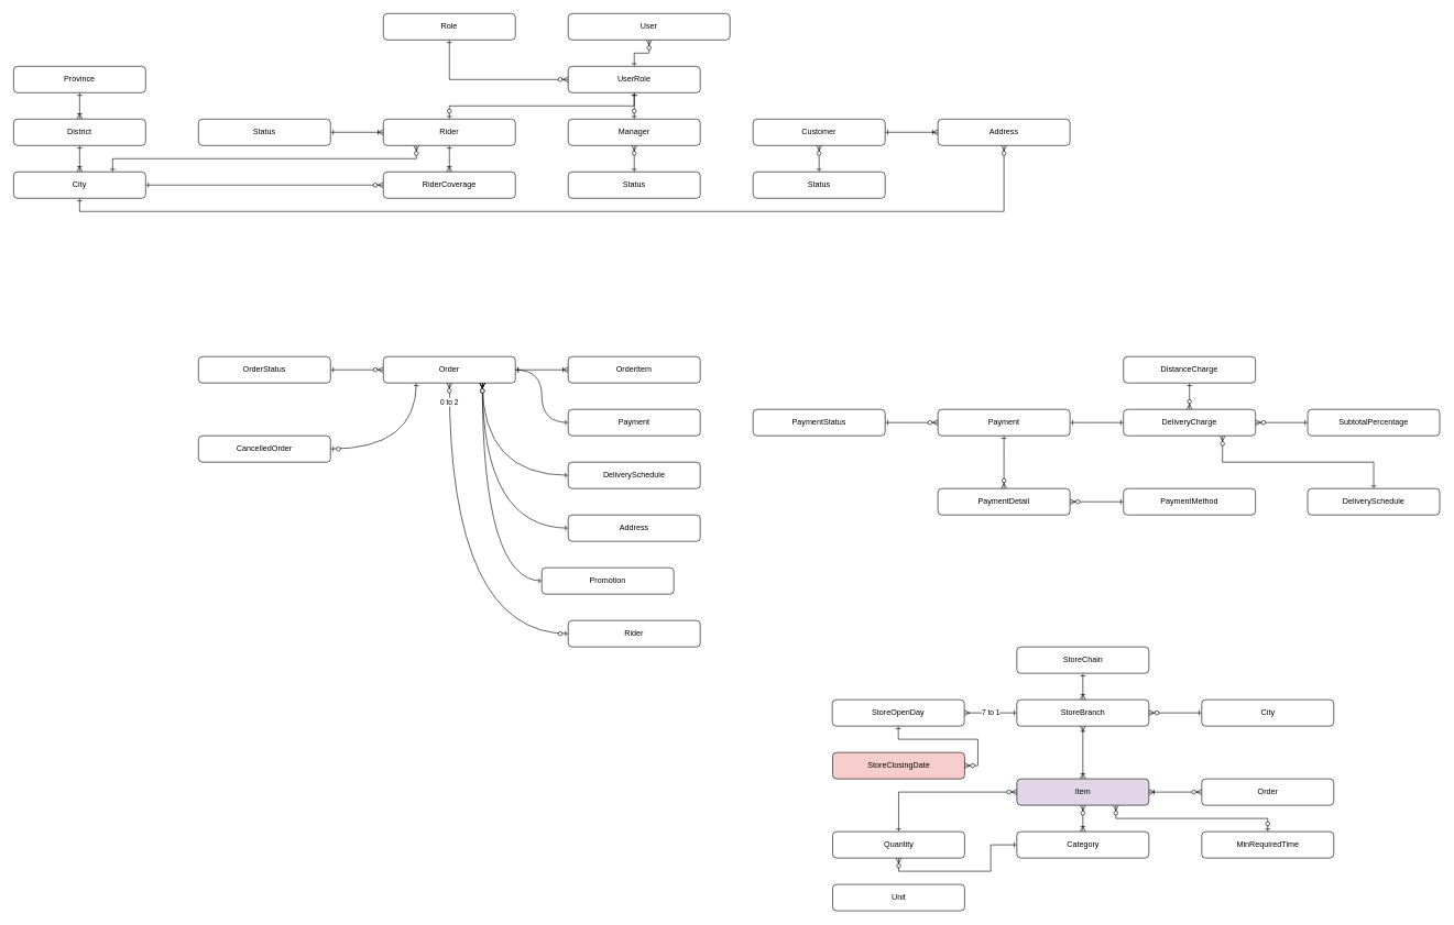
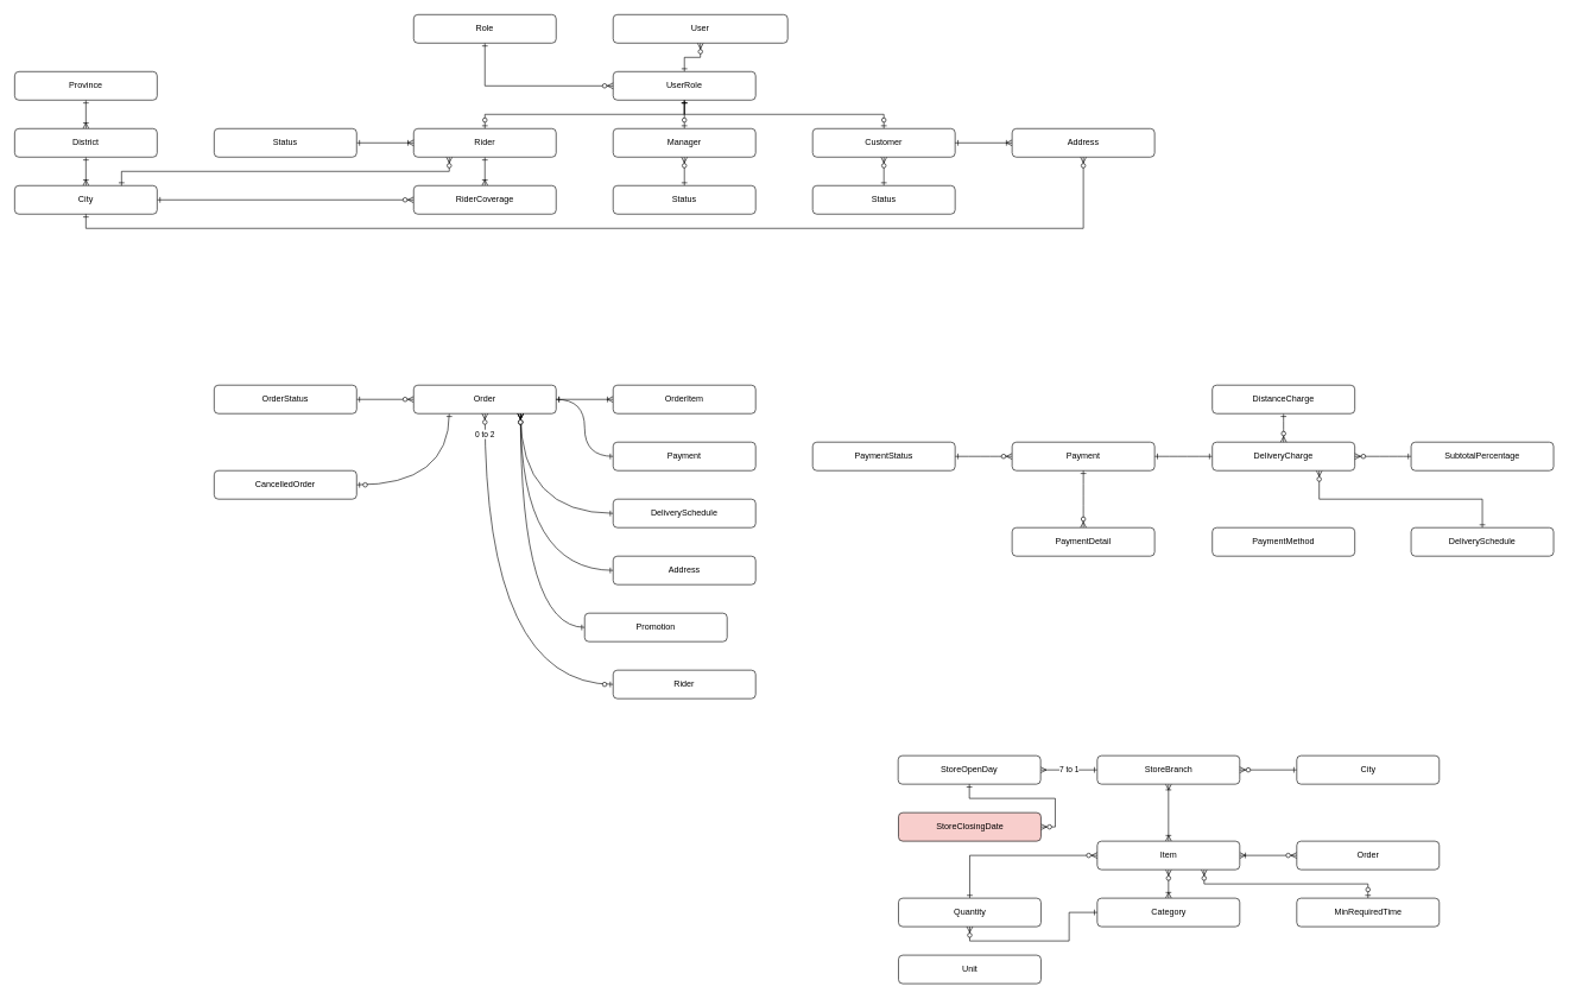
  <mxCell id="0" />
  <mxCell id="1" parent="0" />
  <mxCell id="2" style="edgeStyle=orthogonalEdgeStyle;rounded=0;orthogonalLoop=1;jettySize=auto;html=1;entryX=0.5;entryY=0;entryDx=0;entryDy=0;startArrow=ERone;startFill=0;endArrow=ERoneToMany;endFill=0;" parent="1" source="3" target="5" edge="1"><mxGeometry relative="1" as="geometry" /></mxCell>
  <mxCell id="3" value="Province" style="rounded=1;whiteSpace=wrap;html=1;" parent="1" vertex="1"><mxGeometry x="20" y="100" width="200" height="40" as="geometry" /></mxCell>
  <mxCell id="4" style="edgeStyle=orthogonalEdgeStyle;rounded=0;orthogonalLoop=1;jettySize=auto;html=1;exitX=0.5;exitY=1;exitDx=0;exitDy=0;entryX=0.5;entryY=0;entryDx=0;entryDy=0;startArrow=ERone;startFill=0;endArrow=ERoneToMany;endFill=0;" parent="1" source="5" target="7" edge="1"><mxGeometry relative="1" as="geometry" /></mxCell>
  <mxCell id="5" value="District" style="rounded=1;whiteSpace=wrap;html=1;" parent="1" vertex="1"><mxGeometry x="20" y="180" width="200" height="40" as="geometry" /></mxCell>
  <mxCell id="6" style="edgeStyle=orthogonalEdgeStyle;rounded=0;orthogonalLoop=1;jettySize=auto;html=1;exitX=1;exitY=0.5;exitDx=0;exitDy=0;entryX=0;entryY=0.5;entryDx=0;entryDy=0;startArrow=ERone;startFill=0;endArrow=ERzeroToMany;endFill=1;" parent="1" source="7" target="23" edge="1"><mxGeometry relative="1" as="geometry" /></mxCell>
  <mxCell id="7" value="City" style="rounded=1;whiteSpace=wrap;html=1;" parent="1" vertex="1"><mxGeometry x="20" y="260" width="200" height="40" as="geometry" /></mxCell>
  <mxCell id="8" style="edgeStyle=orthogonalEdgeStyle;rounded=0;orthogonalLoop=1;jettySize=auto;html=1;exitX=0.5;exitY=1;exitDx=0;exitDy=0;entryX=0.5;entryY=0;entryDx=0;entryDy=0;startArrow=ERzeroToMany;startFill=1;endArrow=ERone;endFill=0;" parent="1" source="9" target="13" edge="1"><mxGeometry relative="1" as="geometry" /></mxCell>
  <mxCell id="9" value="User" style="rounded=1;whiteSpace=wrap;html=1;" parent="1" vertex="1"><mxGeometry x="860" y="20" width="245" height="40" as="geometry" /></mxCell>
  <mxCell id="10" style="edgeStyle=orthogonalEdgeStyle;rounded=0;orthogonalLoop=1;jettySize=auto;html=1;exitX=0.5;exitY=1;exitDx=0;exitDy=0;entryX=0.5;entryY=0;entryDx=0;entryDy=0;startArrow=ERone;startFill=0;endArrow=ERzeroToOne;endFill=1;" parent="1" source="13" target="18" edge="1"><mxGeometry relative="1" as="geometry" /></mxCell>
  <mxCell id="11" style="edgeStyle=orthogonalEdgeStyle;rounded=0;orthogonalLoop=1;jettySize=auto;html=1;exitX=0.5;exitY=1;exitDx=0;exitDy=0;entryX=0.5;entryY=0;entryDx=0;entryDy=0;startArrow=ERone;startFill=0;endArrow=ERzeroToOne;endFill=1;" parent="1" source="13" target="15" edge="1"><mxGeometry relative="1" as="geometry" /></mxCell>
+ <mxCell id="12" style="edgeStyle=orthogonalEdgeStyle;rounded=0;orthogonalLoop=1;jettySize=auto;html=1;exitX=0.5;exitY=1;exitDx=0;exitDy=0;startArrow=ERone;startFill=0;endArrow=ERzeroToOne;endFill=1;entryX=0.5;entryY=0;entryDx=0;entryDy=0;" parent="1" source="13" target="20" edge="1"><mxGeometry relative="1" as="geometry"><mxPoint x="1140" y="160" as="targetPoint" /></mxGeometry></mxCell>
  <mxCell id="13" value="UserRole" style="rounded=1;whiteSpace=wrap;html=1;" parent="1" vertex="1"><mxGeometry x="860" y="100" width="200" height="40" as="geometry" /></mxCell>
  <mxCell id="14" style="edgeStyle=orthogonalEdgeStyle;rounded=0;orthogonalLoop=1;jettySize=auto;html=1;exitX=0.5;exitY=1;exitDx=0;exitDy=0;entryX=0.5;entryY=0;entryDx=0;entryDy=0;startArrow=ERzeroToMany;startFill=1;endArrow=ERone;endFill=0;" parent="1" source="15" target="26" edge="1"><mxGeometry relative="1" as="geometry" /></mxCell>
  <mxCell id="15" value="Manager" style="rounded=1;whiteSpace=wrap;html=1;" parent="1" vertex="1"><mxGeometry x="860" y="180" width="200" height="40" as="geometry" /></mxCell>
  <mxCell id="16" style="edgeStyle=orthogonalEdgeStyle;rounded=0;orthogonalLoop=1;jettySize=auto;html=1;exitX=0.5;exitY=1;exitDx=0;exitDy=0;entryX=0.5;entryY=0;entryDx=0;entryDy=0;startArrow=ERone;startFill=0;endArrow=ERoneToMany;endFill=0;" parent="1" source="18" target="23" edge="1"><mxGeometry relative="1" as="geometry" /></mxCell>
  <mxCell id="17" style="edgeStyle=orthogonalEdgeStyle;rounded=0;orthogonalLoop=1;jettySize=auto;html=1;exitX=0.25;exitY=1;exitDx=0;exitDy=0;entryX=0.75;entryY=0;entryDx=0;entryDy=0;startArrow=ERzeroToMany;startFill=1;endArrow=ERone;endFill=0;" parent="1" source="18" target="7" edge="1"><mxGeometry relative="1" as="geometry" /></mxCell>
  <mxCell id="18" value="Rider" style="rounded=1;whiteSpace=wrap;html=1;" parent="1" vertex="1"><mxGeometry x="580" y="180" width="200" height="40" as="geometry" /></mxCell>
  <mxCell id="19" style="edgeStyle=orthogonalEdgeStyle;rounded=0;orthogonalLoop=1;jettySize=auto;html=1;exitX=0.5;exitY=1;exitDx=0;exitDy=0;entryX=0.5;entryY=0;entryDx=0;entryDy=0;startArrow=ERzeroToMany;startFill=1;endArrow=ERone;endFill=0;" parent="1" source="20" target="27" edge="1"><mxGeometry relative="1" as="geometry" /></mxCell>
  <mxCell id="20" value="Customer" style="rounded=1;whiteSpace=wrap;html=1;" parent="1" vertex="1"><mxGeometry x="1140" y="180" width="200" height="40" as="geometry" /></mxCell>
  <mxCell id="21" style="edgeStyle=orthogonalEdgeStyle;rounded=0;orthogonalLoop=1;jettySize=auto;html=1;exitX=0.5;exitY=1;exitDx=0;exitDy=0;entryX=0;entryY=0.5;entryDx=0;entryDy=0;startArrow=ERone;startFill=0;endArrow=ERzeroToMany;endFill=1;" parent="1" source="22" target="13" edge="1"><mxGeometry relative="1" as="geometry" /></mxCell>
  <mxCell id="22" value="Role" style="rounded=1;whiteSpace=wrap;html=1;" parent="1" vertex="1"><mxGeometry x="580" width="200" height="40" as="geometry" y="20" /></mxCell>
  <mxCell id="23" value="RiderCoverage" style="rounded=1;whiteSpace=wrap;html=1;" parent="1" vertex="1"><mxGeometry x="580" y="260" width="200" height="40" as="geometry" /></mxCell>
  <mxCell id="24" style="edgeStyle=orthogonalEdgeStyle;rounded=0;orthogonalLoop=1;jettySize=auto;html=1;exitX=1;exitY=0.5;exitDx=0;exitDy=0;entryX=0;entryY=0.5;entryDx=0;entryDy=0;startArrow=ERone;startFill=0;endArrow=ERoneToMany;endFill=0;" parent="1" source="25" target="18" edge="1"><mxGeometry relative="1" as="geometry" /></mxCell>
  <mxCell id="25" value="Status" style="rounded=1;whiteSpace=wrap;html=1;" parent="1" vertex="1"><mxGeometry x="300" y="180" width="200" height="40" as="geometry" /></mxCell>
  <mxCell id="26" value="Status" style="rounded=1;whiteSpace=wrap;html=1;" parent="1" vertex="1"><mxGeometry x="860" y="260" width="200" height="40" as="geometry" /></mxCell>
  <mxCell id="27" value="Status" style="rounded=1;whiteSpace=wrap;html=1;" parent="1" vertex="1"><mxGeometry x="1140" y="260" width="200" height="40" as="geometry" /></mxCell>
  <mxCell id="28" style="edgeStyle=orthogonalEdgeStyle;rounded=0;orthogonalLoop=1;jettySize=auto;html=1;exitX=0;exitY=0.5;exitDx=0;exitDy=0;entryX=1;entryY=0.5;entryDx=0;entryDy=0;startArrow=ERoneToMany;startFill=0;endArrow=ERone;endFill=0;" parent="1" source="30" target="20" edge="1"><mxGeometry relative="1" as="geometry" /></mxCell>
  <mxCell id="29" style="edgeStyle=orthogonalEdgeStyle;rounded=0;orthogonalLoop=1;jettySize=auto;html=1;exitX=0.5;exitY=1;exitDx=0;exitDy=0;startArrow=ERzeroToMany;startFill=1;endArrow=ERone;endFill=0;entryX=0.5;entryY=1;entryDx=0;entryDy=0;" parent="1" source="30" target="7" edge="1"><mxGeometry relative="1" as="geometry"><mxPoint x="720" y="400" as="targetPoint" /></mxGeometry></mxCell>
  <mxCell id="30" value="Address" style="rounded=1;whiteSpace=wrap;html=1;" parent="1" vertex="1"><mxGeometry x="1420" y="180" width="200" height="40" as="geometry" /></mxCell>
  <mxCell id="31" style="edgeStyle=orthogonalEdgeStyle;rounded=0;orthogonalLoop=1;jettySize=auto;html=1;exitX=0;exitY=0.5;exitDx=0;exitDy=0;entryX=1;entryY=0.5;entryDx=0;entryDy=0;startArrow=ERzeroToMany;startFill=1;endArrow=ERone;endFill=0;" parent="1" source="34" target="35" edge="1"><mxGeometry relative="1" as="geometry" /></mxCell>
  <mxCell id="32" style="edgeStyle=orthogonalEdgeStyle;curved=1;rounded=0;orthogonalLoop=1;jettySize=auto;html=1;entryX=0;entryY=0.5;entryDx=0;entryDy=0;startArrow=ERzeroToMany;startFill=1;endArrow=ERone;endFill=0;exitX=0.75;exitY=1;exitDx=0;exitDy=0;" parent="1" source="34" target="42" edge="1"><mxGeometry relative="1" as="geometry"><mxPoint x="680" y="590" as="sourcePoint" /></mxGeometry></mxCell>
  <mxCell id="33" style="edgeStyle=orthogonalEdgeStyle;curved=1;rounded=0;orthogonalLoop=1;jettySize=auto;html=1;exitX=0.25;exitY=1;exitDx=0;exitDy=0;entryX=1;entryY=0.5;entryDx=0;entryDy=0;startArrow=ERone;startFill=0;endArrow=ERzeroToOne;endFill=1;" parent="1" source="34" target="46" edge="1"><mxGeometry relative="1" as="geometry" /></mxCell>
  <mxCell id="34" value="Order" style="rounded=1;whiteSpace=wrap;html=1;" parent="1" vertex="1"><mxGeometry x="580" y="540" width="200" height="40" as="geometry" /></mxCell>
  <mxCell id="35" value="OrderStatus" style="rounded=1;whiteSpace=wrap;html=1;" parent="1" vertex="1"><mxGeometry x="300" y="540" width="200" height="40" as="geometry" /></mxCell>
  <mxCell id="36" style="edgeStyle=orthogonalEdgeStyle;rounded=0;orthogonalLoop=1;jettySize=auto;html=1;exitX=0;exitY=0.5;exitDx=0;exitDy=0;entryX=1;entryY=0.5;entryDx=0;entryDy=0;startArrow=ERoneToMany;startFill=0;endArrow=ERone;endFill=0;" parent="1" source="37" target="34" edge="1"><mxGeometry relative="1" as="geometry" /></mxCell>
  <mxCell id="37" value="OrderItem" style="rounded=1;whiteSpace=wrap;html=1;" parent="1" vertex="1"><mxGeometry x="860" y="540" width="200" height="40" as="geometry" /></mxCell>
  <mxCell id="38" style="edgeStyle=orthogonalEdgeStyle;rounded=0;orthogonalLoop=1;jettySize=auto;html=1;exitX=0;exitY=0.5;exitDx=0;exitDy=0;entryX=1;entryY=0.5;entryDx=0;entryDy=0;startArrow=ERone;startFill=0;endArrow=ERone;endFill=0;curved=1;" parent="1" source="39" target="34" edge="1"><mxGeometry relative="1" as="geometry" /></mxCell>
  <mxCell id="39" value="Payment" style="rounded=1;whiteSpace=wrap;html=1;" parent="1" vertex="1"><mxGeometry x="860" y="620" width="200" height="40" as="geometry" /></mxCell>
  <mxCell id="40" style="edgeStyle=orthogonalEdgeStyle;rounded=0;orthogonalLoop=1;jettySize=auto;html=1;exitX=0;exitY=0.5;exitDx=0;exitDy=0;entryX=0.75;entryY=1;entryDx=0;entryDy=0;startArrow=ERone;startFill=0;endArrow=ERzeroToMany;endFill=1;curved=1;" parent="1" source="41" target="34" edge="1"><mxGeometry relative="1" as="geometry" /></mxCell>
  <mxCell id="41" value="DeliverySchedule" style="rounded=1;whiteSpace=wrap;html=1;" parent="1" vertex="1"><mxGeometry x="860" y="700" width="200" height="40" as="geometry" /></mxCell>
  <mxCell id="42" value="Address" style="rounded=1;whiteSpace=wrap;html=1;" parent="1" vertex="1"><mxGeometry x="860" y="780" width="200" height="40" as="geometry" /></mxCell>
  <mxCell id="43" style="edgeStyle=orthogonalEdgeStyle;curved=1;rounded=0;orthogonalLoop=1;jettySize=auto;html=1;exitX=0;exitY=0.5;exitDx=0;exitDy=0;entryX=0.5;entryY=1;entryDx=0;entryDy=0;startArrow=ERzeroToOne;startFill=1;endArrow=ERzeroToMany;endFill=1;" parent="1" source="45" target="34" edge="1"><mxGeometry relative="1" as="geometry" /></mxCell>
  <mxCell id="44" value="0 to 2" style="edgeLabel;html=1;align=center;verticalAlign=middle;resizable=0;points=[];" parent="43" vertex="1" connectable="0"><mxGeometry x="0.9" y="1" relative="1" as="geometry"><mxPoint as="offset" /></mxGeometry></mxCell>
  <mxCell id="45" value="Rider" style="rounded=1;whiteSpace=wrap;html=1;" parent="1" vertex="1"><mxGeometry x="860" y="940" width="200" height="40" as="geometry" /></mxCell>
  <mxCell id="46" value="CancelledOrder" style="rounded=1;whiteSpace=wrap;html=1;" parent="1" vertex="1"><mxGeometry x="300" y="660" width="200" height="40" as="geometry" /></mxCell>
  <mxCell id="47" style="edgeStyle=orthogonalEdgeStyle;curved=1;rounded=0;orthogonalLoop=1;jettySize=auto;html=1;exitX=0;exitY=0.5;exitDx=0;exitDy=0;entryX=0.75;entryY=1;entryDx=0;entryDy=0;startArrow=ERone;startFill=0;endArrow=ERzeroToMany;endFill=1;" parent="1" source="48" target="34" edge="1"><mxGeometry relative="1" as="geometry" /></mxCell>
  <mxCell id="48" value="Promotion" style="rounded=1;whiteSpace=wrap;html=1;" parent="1" vertex="1"><mxGeometry x="820" y="860" width="200" height="40" as="geometry" /></mxCell>
  <mxCell id="49" style="edgeStyle=orthogonalEdgeStyle;curved=1;rounded=0;orthogonalLoop=1;jettySize=auto;html=1;exitX=0;exitY=0.5;exitDx=0;exitDy=0;entryX=1;entryY=0.5;entryDx=0;entryDy=0;startArrow=ERzeroToMany;startFill=1;endArrow=ERone;endFill=0;" parent="1" source="51" target="52" edge="1"><mxGeometry relative="1" as="geometry" /></mxCell>
  <mxCell id="50" style="edgeStyle=orthogonalEdgeStyle;curved=1;rounded=0;orthogonalLoop=1;jettySize=auto;html=1;exitX=1;exitY=0.5;exitDx=0;exitDy=0;entryX=0;entryY=0.5;entryDx=0;entryDy=0;startArrow=ERone;startFill=0;endArrow=ERone;endFill=0;" parent="1" source="51" target="58" edge="1"><mxGeometry relative="1" as="geometry" /></mxCell>
  <mxCell id="51" value="Payment" style="rounded=1;whiteSpace=wrap;html=1;" parent="1" vertex="1"><mxGeometry x="1420" y="620" width="200" height="40" as="geometry" /></mxCell>
  <mxCell id="52" value="PaymentStatus" style="rounded=1;whiteSpace=wrap;html=1;" parent="1" vertex="1"><mxGeometry x="1140" y="620" width="200" height="40" as="geometry" /></mxCell>
  <mxCell id="53" style="edgeStyle=orthogonalEdgeStyle;curved=1;rounded=0;orthogonalLoop=1;jettySize=auto;html=1;exitX=0.5;exitY=0;exitDx=0;exitDy=0;entryX=0.5;entryY=1;entryDx=0;entryDy=0;startArrow=ERzeroToMany;startFill=1;endArrow=ERone;endFill=0;" parent="1" source="55" target="51" edge="1"><mxGeometry relative="1" as="geometry" /></mxCell>
- <mxCell id="54" style="edgeStyle=orthogonalEdgeStyle;curved=1;rounded=0;orthogonalLoop=1;jettySize=auto;html=1;exitX=1;exitY=0.5;exitDx=0;exitDy=0;entryX=0;entryY=0.5;entryDx=0;entryDy=0;startArrow=ERzeroToMany;startFill=1;endArrow=ERone;endFill=0;" parent="1" source="55" target="56" edge="1"><mxGeometry relative="1" as="geometry" /></mxCell>
  <mxCell id="55" value="PaymentDetail" style="rounded=1;whiteSpace=wrap;html=1;" parent="1" vertex="1"><mxGeometry x="1420" y="740" width="200" height="40" as="geometry" /></mxCell>
  <mxCell id="56" value="PaymentMethod" style="rounded=1;whiteSpace=wrap;html=1;" parent="1" vertex="1"><mxGeometry x="1701" y="740" width="200" height="40" as="geometry" /></mxCell>
  <mxCell id="57" style="edgeStyle=orthogonalEdgeStyle;rounded=0;orthogonalLoop=1;jettySize=auto;html=1;exitX=0.75;exitY=1;exitDx=0;exitDy=0;entryX=0.5;entryY=0;entryDx=0;entryDy=0;startArrow=ERzeroToMany;startFill=1;endArrow=ERone;endFill=0;" parent="1" source="58" target="63" edge="1"><mxGeometry relative="1" as="geometry" /></mxCell>
  <mxCell id="58" value="DeliveryCharge" style="rounded=1;whiteSpace=wrap;html=1;" parent="1" vertex="1"><mxGeometry x="1701" y="620" width="200" height="40" as="geometry" /></mxCell>
  <mxCell id="59" style="edgeStyle=orthogonalEdgeStyle;curved=1;rounded=0;orthogonalLoop=1;jettySize=auto;html=1;exitX=0.5;exitY=1;exitDx=0;exitDy=0;entryX=0.5;entryY=0;entryDx=0;entryDy=0;startArrow=ERone;startFill=0;endArrow=ERzeroToMany;endFill=1;" parent="1" source="60" target="58" edge="1"><mxGeometry relative="1" as="geometry" /></mxCell>
  <mxCell id="60" value="DistanceCharge" style="rounded=1;whiteSpace=wrap;html=1;" parent="1" vertex="1"><mxGeometry x="1701" y="540" width="200" height="40" as="geometry" /></mxCell>
  <mxCell id="61" style="edgeStyle=orthogonalEdgeStyle;curved=1;rounded=0;orthogonalLoop=1;jettySize=auto;html=1;exitX=0;exitY=0.5;exitDx=0;exitDy=0;entryX=1;entryY=0.5;entryDx=0;entryDy=0;startArrow=ERone;startFill=0;endArrow=ERzeroToMany;endFill=1;" parent="1" source="62" target="58" edge="1"><mxGeometry relative="1" as="geometry" /></mxCell>
  <mxCell id="62" value="SubtotalPercentage" style="rounded=1;whiteSpace=wrap;html=1;" parent="1" vertex="1"><mxGeometry x="1980" y="620" width="200" height="40" as="geometry" /></mxCell>
  <mxCell id="63" value="DeliverySchedule" style="rounded=1;whiteSpace=wrap;html=1;" parent="1" vertex="1"><mxGeometry x="1980" y="740" width="200" height="40" as="geometry" /></mxCell>
- <mxCell id="64" style="edgeStyle=orthogonalEdgeStyle;rounded=0;orthogonalLoop=1;jettySize=auto;html=1;exitX=0.5;exitY=1;exitDx=0;exitDy=0;entryX=0.5;entryY=0;entryDx=0;entryDy=0;startArrow=ERone;startFill=0;endArrow=ERoneToMany;endFill=0;" parent="1" source="65" target="68" edge="1"><mxGeometry relative="1" as="geometry" /></mxCell>
- <mxCell id="65" value="StoreChain" style="rounded=1;whiteSpace=wrap;html=1;" parent="1" vertex="1"><mxGeometry x="1539.5" y="980" width="200" height="40" as="geometry" /></mxCell>
  <mxCell id="66" value="7 to 1" style="edgeStyle=orthogonalEdgeStyle;rounded=0;orthogonalLoop=1;jettySize=auto;html=1;exitX=0;exitY=0.5;exitDx=0;exitDy=0;entryX=1;entryY=0.5;entryDx=0;entryDy=0;startArrow=ERone;startFill=0;endArrow=ERmany;endFill=0;" parent="1" source="68" target="71" edge="1"><mxGeometry relative="1" as="geometry" /></mxCell>
  <mxCell id="67" style="edgeStyle=orthogonalEdgeStyle;rounded=0;orthogonalLoop=1;jettySize=auto;html=1;exitX=0.5;exitY=1;exitDx=0;exitDy=0;entryX=0.5;entryY=0;entryDx=0;entryDy=0;startArrow=ERoneToMany;startFill=0;endArrow=ERoneToMany;endFill=0;" parent="1" source="68" target="77" edge="1"><mxGeometry relative="1" as="geometry" /></mxCell>
  <mxCell id="68" value="StoreBranch" style="rounded=1;whiteSpace=wrap;html=1;" parent="1" vertex="1"><mxGeometry x="1539.5" y="1060" width="200" height="40" as="geometry" /></mxCell>
  <mxCell id="69" style="edgeStyle=orthogonalEdgeStyle;rounded=0;orthogonalLoop=1;jettySize=auto;html=1;exitX=0;exitY=0.5;exitDx=0;exitDy=0;entryX=1;entryY=0.5;entryDx=0;entryDy=0;startArrow=ERone;startFill=0;endArrow=ERzeroToMany;endFill=1;" parent="1" source="70" target="68" edge="1"><mxGeometry relative="1" as="geometry" /></mxCell>
  <mxCell id="70" value="City" style="rounded=1;whiteSpace=wrap;html=1;" parent="1" vertex="1"><mxGeometry x="1819.5" y="1060" width="200" height="40" as="geometry" /></mxCell>
  <mxCell id="71" value="StoreOpenDay" style="rounded=1;whiteSpace=wrap;html=1;" parent="1" vertex="1"><mxGeometry x="1260" y="1060" width="200" height="40" as="geometry" /></mxCell>
  <mxCell id="72" style="edgeStyle=orthogonalEdgeStyle;rounded=0;orthogonalLoop=1;jettySize=auto;html=1;exitX=1;exitY=0.5;exitDx=0;exitDy=0;startArrow=ERzeroToMany;startFill=1;endArrow=ERone;endFill=0;" parent="1" source="73" target="71" edge="1"><mxGeometry relative="1" as="geometry" /></mxCell>
  <mxCell id="73" value="StoreClosingDate" style="rounded=1;whiteSpace=wrap;html=1;fillColor=#f8cecc;" parent="1" vertex="1"><mxGeometry x="1260.5" y="1140" width="200" height="40" as="geometry" /></mxCell>
  <mxCell id="74" style="edgeStyle=orthogonalEdgeStyle;rounded=0;orthogonalLoop=1;jettySize=auto;html=1;exitX=0.5;exitY=1;exitDx=0;exitDy=0;entryX=0.5;entryY=0;entryDx=0;entryDy=0;startArrow=ERzeroToMany;startFill=1;endArrow=ERoneToMany;endFill=0;" parent="1" source="77" target="78" edge="1"><mxGeometry relative="1" as="geometry" /></mxCell>
  <mxCell id="75" style="edgeStyle=orthogonalEdgeStyle;rounded=0;orthogonalLoop=1;jettySize=auto;html=1;exitX=1;exitY=0.5;exitDx=0;exitDy=0;entryX=0;entryY=0.5;entryDx=0;entryDy=0;startArrow=ERoneToMany;startFill=0;endArrow=ERzeroToMany;endFill=1;" parent="1" source="77" target="79" edge="1"><mxGeometry relative="1" as="geometry" /></mxCell>
  <mxCell id="76" style="edgeStyle=orthogonalEdgeStyle;rounded=0;orthogonalLoop=1;jettySize=auto;html=1;exitX=0.75;exitY=1;exitDx=0;exitDy=0;startArrow=ERzeroToMany;startFill=1;endArrow=ERzeroToOne;endFill=1;entryX=0.5;entryY=0;entryDx=0;entryDy=0;" parent="1" source="77" target="84" edge="1"><mxGeometry relative="1" as="geometry"><mxPoint x="1930" y="1270" as="targetPoint" /><Array as="points"><mxPoint x="1690" y="1240" /><mxPoint x="1920" y="1240" /></Array></mxGeometry></mxCell>
- <mxCell id="77" value="Item" style="rounded=1;whiteSpace=wrap;html=1;fillColor=#e1d5e7;" parent="1" vertex="1"><mxGeometry x="1539.5" y="1180" width="200" height="40" as="geometry" /></mxCell>
+ <mxCell id="77" value="Item" style="rounded=1;whiteSpace=wrap;html=1;" parent="1" vertex="1"><mxGeometry x="1539.5" y="1180" width="200" height="40" as="geometry" /></mxCell>
  <mxCell id="78" value="Category" style="rounded=1;whiteSpace=wrap;html=1;" parent="1" vertex="1"><mxGeometry x="1539.5" y="1260" width="200" height="40" as="geometry" /></mxCell>
  <mxCell id="79" value="Order" style="rounded=1;whiteSpace=wrap;html=1;" parent="1" vertex="1"><mxGeometry x="1819.5" y="1180" width="200" height="40" as="geometry" /></mxCell>
  <mxCell id="80" style="edgeStyle=orthogonalEdgeStyle;rounded=0;orthogonalLoop=1;jettySize=auto;html=1;exitX=0.5;exitY=1;exitDx=0;exitDy=0;startArrow=ERzeroToMany;startFill=1;endArrow=ERone;endFill=0;" parent="1" source="82" target="78" edge="1"><mxGeometry relative="1" as="geometry" /></mxCell>
  <mxCell id="81" style="edgeStyle=orthogonalEdgeStyle;rounded=0;orthogonalLoop=1;jettySize=auto;html=1;exitX=0.5;exitY=0;exitDx=0;exitDy=0;entryX=0;entryY=0.5;entryDx=0;entryDy=0;startArrow=ERone;startFill=0;endArrow=ERzeroToMany;endFill=1;" parent="1" source="82" target="77" edge="1"><mxGeometry relative="1" as="geometry" /></mxCell>
  <mxCell id="82" value="Quantity" style="rounded=1;whiteSpace=wrap;html=1;" parent="1" vertex="1"><mxGeometry x="1260.5" y="1260" width="200" height="40" as="geometry" /></mxCell>
  <mxCell id="83" value="Unit" style="rounded=1;whiteSpace=wrap;html=1;" parent="1" vertex="1"><mxGeometry x="1260.5" y="1340" width="200" height="40" as="geometry" /></mxCell>
  <mxCell id="84" value="MinRequiredTime" style="rounded=1;whiteSpace=wrap;html=1;" parent="1" vertex="1"><mxGeometry x="1819.5" y="1260" width="200" height="40" as="geometry" /></mxCell>
